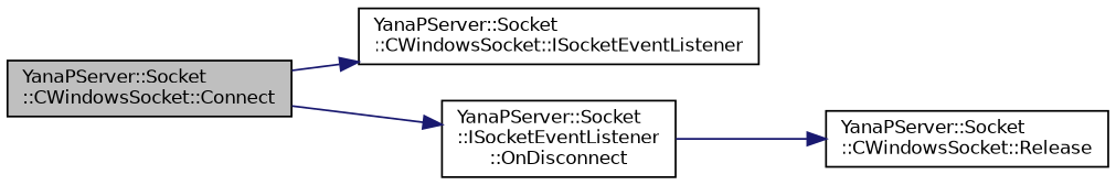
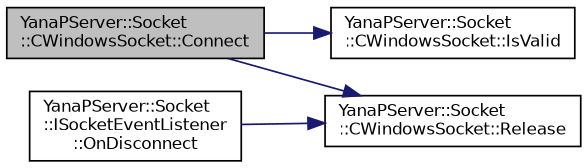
  digraph {
    rankdir=LR
    node [color=black fillcolor=white fontname=Helvetica fontsize=10 shape=record style=filled]
    edge [color=midnightblue fontname=Helvetica fontsize=10 labelfontname=Helvetica labelfontsize=10 style=solid]
    n1 [fillcolor=grey75 fontcolor=black height=0.2 label="YanaPServer::Socket\l::CWindowsSocket::Connect" width=0.4]
-   n2 [height=0.2 label="YanaPServer::Socket\l::CWindowsSocket::ISocketEventListener" width=0.4]
+   n2 [height=0.2 label="YanaPServer::Socket\l::CWindowsSocket::IsValid" width=0.4]
    n3 [height=0.2 label="YanaPServer::Socket\l::CWindowsSocket::Release" width=0.4]
    n4 [height=0.2 label="YanaPServer::Socket\l::ISocketEventListener\l::OnDisconnect" width=0.4]
    n1 -> n2
-   n1 -> n4
+   n1 -> n3
    n4 -> n3
  }
